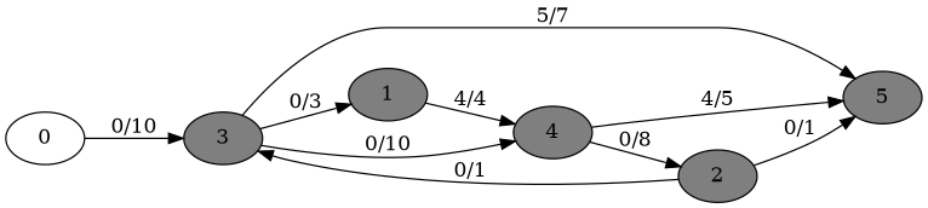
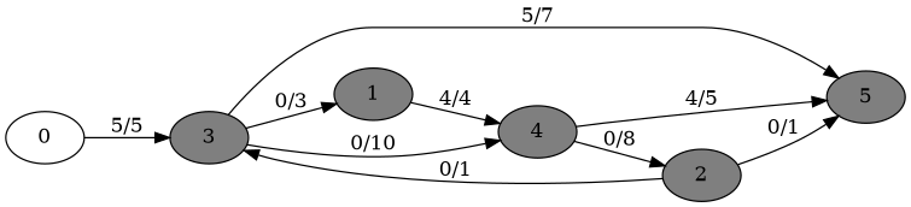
  digraph {
    rankdir=LR
    node [fillcolor=grey50 style=filled]
    0 [fillcolor=grey100]
    3
    4
    5
    1
    2
-   0 -> 3 [label="0/10"]
+   0 -> 3 [label="5/5"]
    3 -> 4 [label="0/10"]
    3 -> 5 [label="5/7"]
    3 -> 1 [label="0/3"]
    4 -> 5 [label="4/5"]
    4 -> 2 [label="0/8"]
    1 -> 4 [label="4/4"]
    2 -> 3 [label="0/1"]
    2 -> 5 [label="0/1"]
  }
